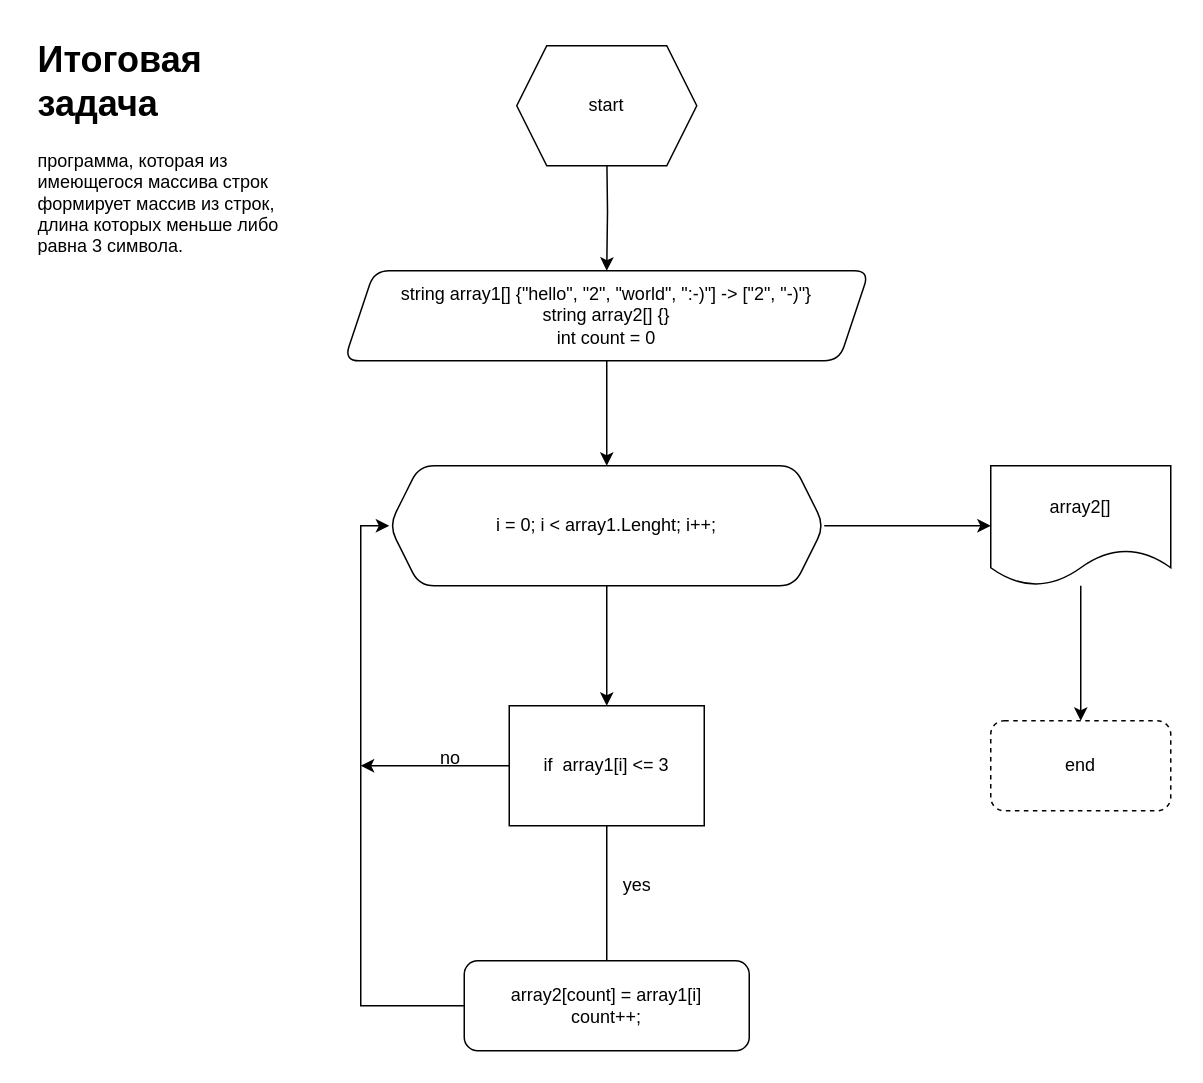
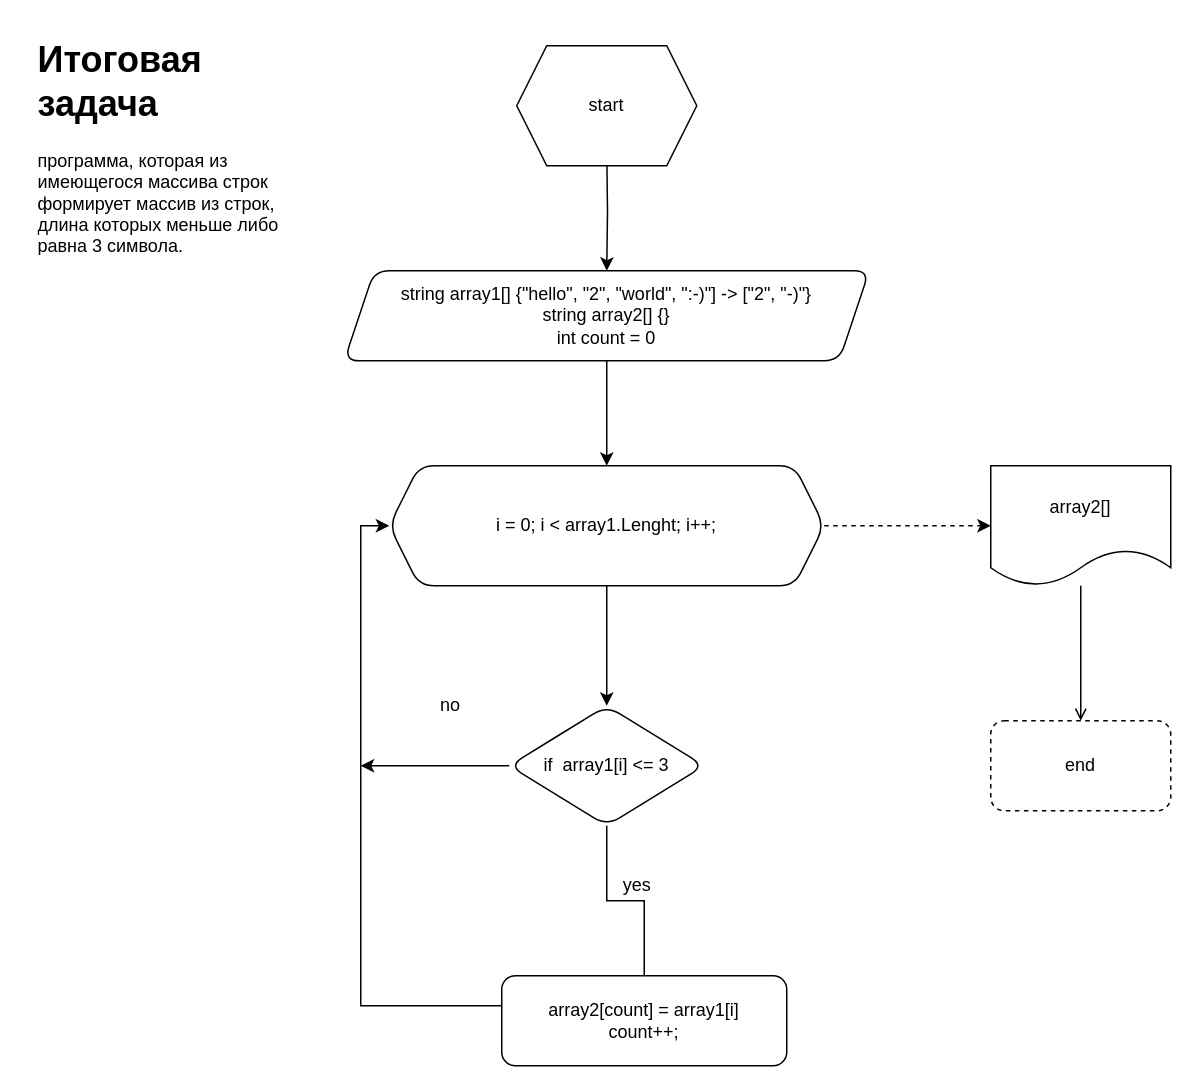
  <mxCell id="0" />
  <mxCell id="1" parent="0" />
  <mxCell id="2" value="" style="edgeStyle=orthogonalEdgeStyle;rounded=0;orthogonalLoop=1;jettySize=auto;html=1;" edge="1" parent="1" target="4"><mxGeometry relative="1" as="geometry"><mxPoint x="404" y="100" as="sourcePoint" /></mxGeometry></mxCell>
  <mxCell id="3" value="" style="edgeStyle=orthogonalEdgeStyle;rounded=0;orthogonalLoop=1;jettySize=auto;html=1;" edge="1" parent="1" source="4" target="8"><mxGeometry relative="1" as="geometry" /></mxCell>
  <mxCell id="4" value="string array1[] {&quot;hello&quot;, &quot;2&quot;, &quot;world&quot;, &quot;:-)&quot;] -&amp;gt; [&quot;2&quot;, &quot;-)&quot;}&lt;br&gt;string array2[] {}&lt;br&gt;int count = 0" style="shape=parallelogram;perimeter=parallelogramPerimeter;whiteSpace=wrap;html=1;fixedSize=1;rounded=1;" vertex="1" parent="1"><mxGeometry x="229" y="180" width="350" height="60" as="geometry" /></mxCell>
  <mxCell id="5" value="start" style="shape=hexagon;perimeter=hexagonPerimeter2;whiteSpace=wrap;html=1;fixedSize=1;" vertex="1" parent="1"><mxGeometry x="344" y="30" width="120" height="80" as="geometry" /></mxCell>
  <mxCell id="6" value="" style="edgeStyle=orthogonalEdgeStyle;rounded=0;orthogonalLoop=1;jettySize=auto;html=1;" edge="1" parent="1" source="8" target="11"><mxGeometry relative="1" as="geometry" /></mxCell>
- <mxCell id="7" value="" style="edgeStyle=orthogonalEdgeStyle;rounded=0;orthogonalLoop=1;jettySize=auto;html=1;" edge="1" parent="1" source="8" target="17"><mxGeometry relative="1" as="geometry" /></mxCell>
+ <mxCell id="7" value="" style="edgeStyle=orthogonalEdgeStyle;rounded=0;orthogonalLoop=1;jettySize=auto;html=1;dashed=1;" edge="1" parent="1" source="8" target="17"><mxGeometry relative="1" as="geometry" /></mxCell>
  <mxCell id="8" value="i = 0; i &amp;lt; array1.Lenght; i++;" style="shape=hexagon;perimeter=hexagonPerimeter2;whiteSpace=wrap;html=1;fixedSize=1;rounded=1;" vertex="1" parent="1"><mxGeometry x="259" y="310" width="290" height="80" as="geometry" /></mxCell>
  <mxCell id="9" style="edgeStyle=orthogonalEdgeStyle;rounded=0;orthogonalLoop=1;jettySize=auto;html=1;" edge="1" parent="1" source="11"><mxGeometry relative="1" as="geometry"><mxPoint x="240" y="510" as="targetPoint" /></mxGeometry></mxCell>
  <mxCell id="10" style="edgeStyle=orthogonalEdgeStyle;rounded=0;orthogonalLoop=1;jettySize=auto;html=1;entryX=0.5;entryY=0;entryDx=0;entryDy=0;endArrow=none;" edge="1" parent="1" source="11" target="13"><mxGeometry relative="1" as="geometry" /></mxCell>
- <mxCell id="11" value="if &amp;nbsp;array1[i] &amp;lt;= 3" style="whiteSpace=wrap;html=1;rounded=0;" vertex="1" parent="1"><mxGeometry x="339" y="470" width="130" height="80" as="geometry" /></mxCell>
+ <mxCell id="11" value="if &amp;nbsp;array1[i] &amp;lt;= 3" style="rhombus;whiteSpace=wrap;html=1;rounded=1;" vertex="1" parent="1"><mxGeometry x="339" y="470" width="130" height="80" as="geometry" /></mxCell>
  <mxCell id="12" style="edgeStyle=orthogonalEdgeStyle;rounded=0;orthogonalLoop=1;jettySize=auto;html=1;entryX=0;entryY=0.5;entryDx=0;entryDy=0;" edge="1" parent="1" source="13" target="8"><mxGeometry relative="1" as="geometry"><mxPoint x="190" y="420" as="targetPoint" /><Array as="points"><mxPoint x="240" y="670" /><mxPoint x="240" y="350" /></Array></mxGeometry></mxCell>
- <mxCell id="13" value="&lt;div&gt;array2[count] = array1[i]&lt;/div&gt;&lt;div&gt;count++;&lt;/div&gt;" style="rounded=1;whiteSpace=wrap;html=1;" vertex="1" parent="1"><mxGeometry x="309" y="640" width="190" height="60" as="geometry" /></mxCell>
- <mxCell id="14" value="no" style="text;html=1;strokeColor=none;fillColor=none;align=center;verticalAlign=middle;whiteSpace=wrap;rounded=0;" vertex="1" parent="1"><mxGeometry x="270" y="490" width="60" height="30" as="geometry" /></mxCell>
+ <mxCell id="13" value="&lt;div&gt;array2[count] = array1[i]&lt;/div&gt;&lt;div&gt;count++;&lt;/div&gt;" style="rounded=1;whiteSpace=wrap;html=1;" vertex="1" parent="1"><mxGeometry x="334" y="650" width="190" height="60" as="geometry" /></mxCell>
+ <mxCell id="14" value="no" style="text;html=1;strokeColor=none;fillColor=none;align=center;verticalAlign=middle;whiteSpace=wrap;rounded=0;" vertex="1" parent="1"><mxGeometry x="270" y="455" width="60" height="30" as="geometry" /></mxCell>
  <mxCell id="15" value="yes" style="text;html=1;align=center;verticalAlign=middle;resizable=0;points=[];autosize=1;strokeColor=none;fillColor=none;" vertex="1" parent="1"><mxGeometry x="404" y="575" width="40" height="30" as="geometry" /></mxCell>
- <mxCell id="16" value="" style="edgeStyle=orthogonalEdgeStyle;rounded=0;orthogonalLoop=1;jettySize=auto;html=1;" edge="1" parent="1" source="17" target="18"><mxGeometry relative="1" as="geometry" /></mxCell>
+ <mxCell id="16" value="" style="edgeStyle=orthogonalEdgeStyle;rounded=0;orthogonalLoop=1;jettySize=auto;html=1;endArrow=open;" edge="1" parent="1" source="17" target="18"><mxGeometry relative="1" as="geometry" /></mxCell>
  <mxCell id="17" value="array2[]" style="shape=document;whiteSpace=wrap;html=1;boundedLbl=1;rounded=1;" vertex="1" parent="1"><mxGeometry x="660" y="310" width="120" height="80" as="geometry" /></mxCell>
  <mxCell id="18" value="end" style="whiteSpace=wrap;html=1;rounded=1;dashed=1;" vertex="1" parent="1"><mxGeometry x="660" y="480" width="120" height="60" as="geometry" /></mxCell>
  <mxCell id="19" value="&lt;h1&gt;Итоговая задача&lt;/h1&gt;&lt;p&gt;программа, которая из имеющегося массива строк формирует массив из строк, длина которых меньше либо равна 3 символа.&lt;/p&gt;" style="text;html=1;strokeColor=none;fillColor=none;spacing=5;spacingTop=-20;whiteSpace=wrap;overflow=hidden;rounded=0;" vertex="1" parent="1"><mxGeometry x="20" y="20" width="190" height="150" as="geometry" /></mxCell>
